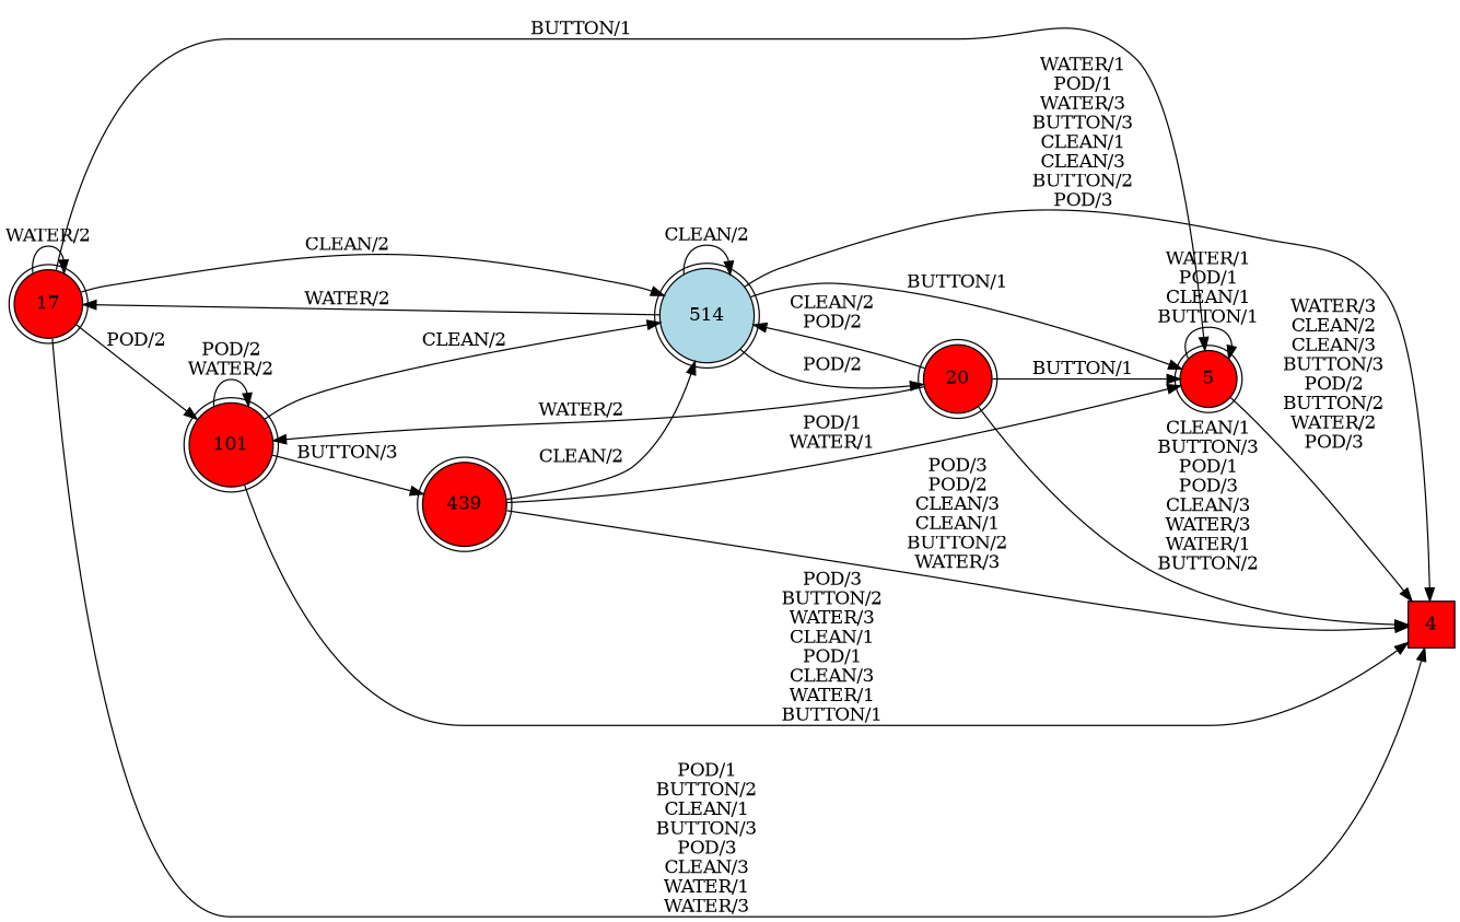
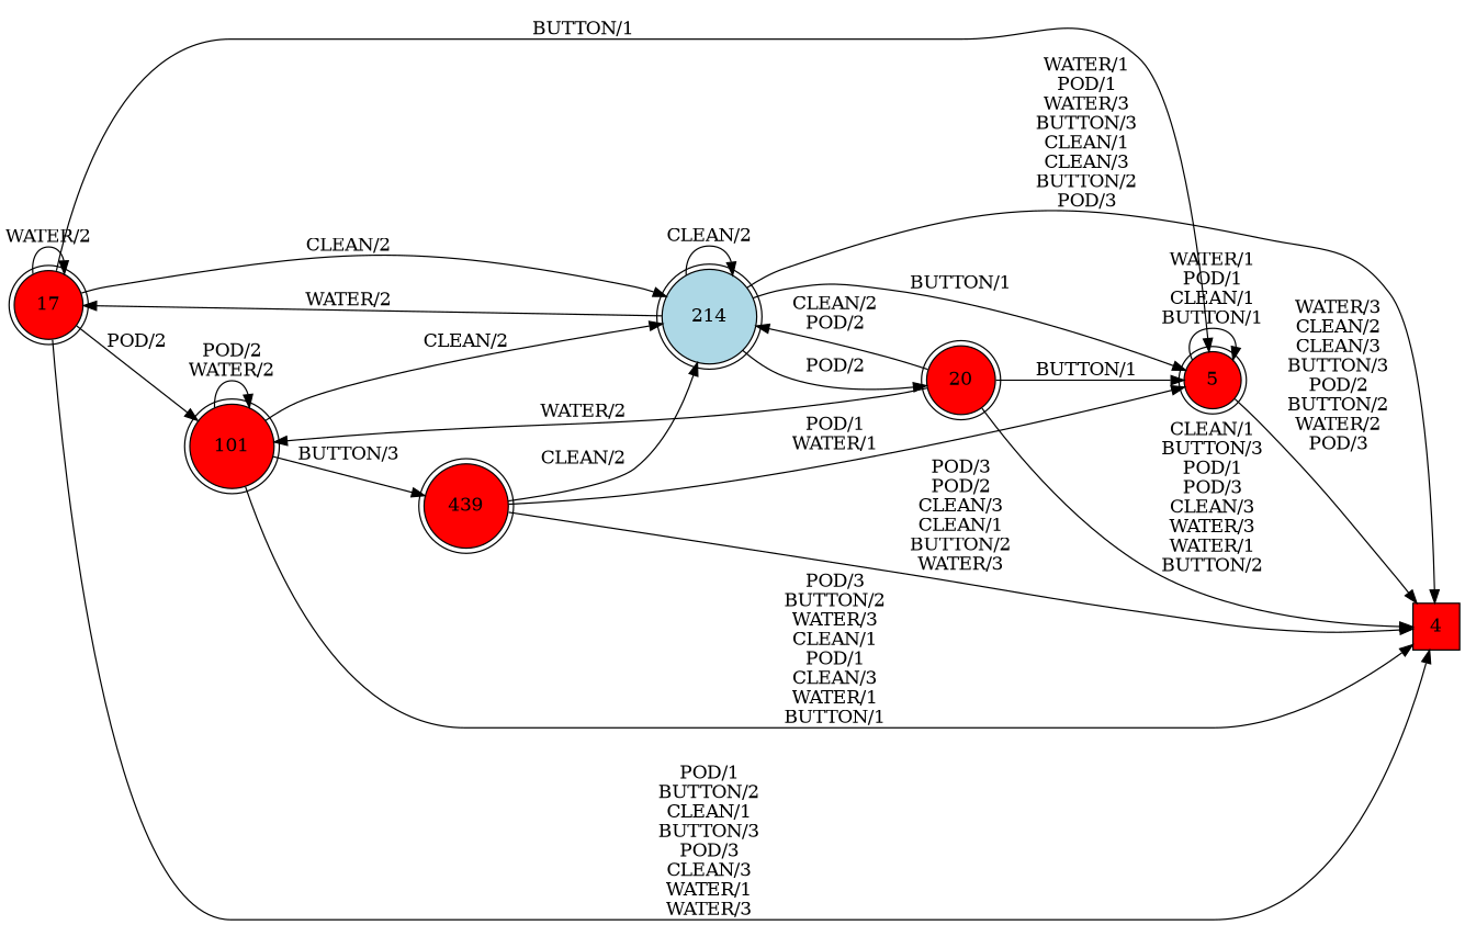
  digraph {
    rankdir=LR
    node [fillcolor=red shape=doublecircle style=filled]
    4 [shape=square]
    5
    17
    101
-   514 [fillcolor=lightblue isInitial=True]
+   514 [fillcolor=lightblue isInitial=True label=214]
    20
    439
    5 -> 4 [label="WATER/3\nCLEAN/2\nCLEAN/3\nBUTTON/3\nPOD/2\nBUTTON/2\nWATER/2\nPOD/3"]
    5 -> 5 [label="WATER/1\nPOD/1\nCLEAN/1\nBUTTON/1"]
    17 -> 4 [label="POD/1\nBUTTON/2\nCLEAN/1\nBUTTON/3\nPOD/3\nCLEAN/3\nWATER/1\nWATER/3"]
    17 -> 5 [label="BUTTON/1"]
    17 -> 17 [label="WATER/2"]
    17 -> 101 [label="POD/2"]
    17 -> 514 [label="CLEAN/2"]
    101 -> 4 [label="POD/3\nBUTTON/2\nWATER/3\nCLEAN/1\nPOD/1\nCLEAN/3\nWATER/1\nBUTTON/1"]
    101 -> 101 [label="POD/2\nWATER/2"]
    101 -> 514 [label="CLEAN/2"]
    101 -> 439 [label="BUTTON/3"]
    514 -> 4 [label="WATER/1\nPOD/1\nWATER/3\nBUTTON/3\nCLEAN/1\nCLEAN/3\nBUTTON/2\nPOD/3"]
    514 -> 5 [label="BUTTON/1"]
    514 -> 17 [label="WATER/2"]
    514 -> 514 [label="CLEAN/2"]
    514 -> 20 [label="POD/2"]
    20 -> 4 [label="CLEAN/1\nBUTTON/3\nPOD/1\nPOD/3\nCLEAN/3\nWATER/3\nWATER/1\nBUTTON/2"]
    20 -> 5 [label="BUTTON/1"]
    20 -> 101 [label="WATER/2"]
    20 -> 514 [label="CLEAN/2\nPOD/2"]
    439 -> 4 [label="POD/3\nPOD/2\nCLEAN/3\nCLEAN/1\nBUTTON/2\nWATER/3"]
    439 -> 5 [label="POD/1\nWATER/1"]
    439 -> 514 [label="CLEAN/2"]
  }
